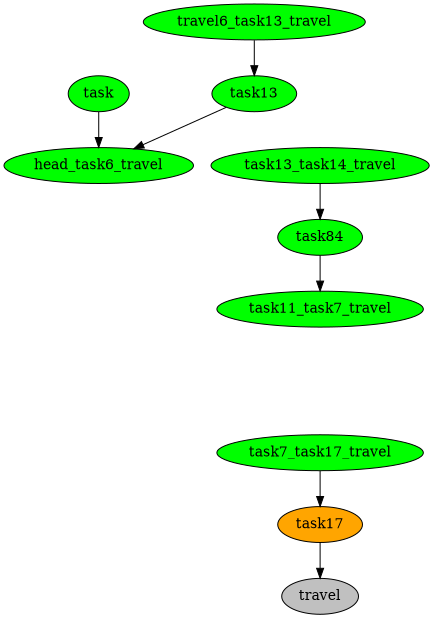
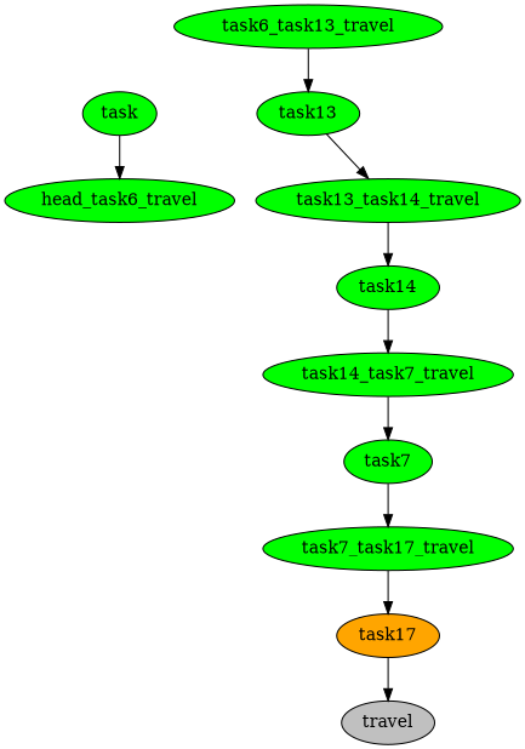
  digraph {
    node [fillcolor=green fontcolor=black style=filled]
    edge [color=black]
    n1 [label=task]
    n2 [label=head_task6_travel]
-   n3 [label=travel6_task13_travel]
+   n3 [label=task6_task13_travel]
    n4 [label=task13]
    n5 [label=task13_task14_travel]
-   n6 [label=task84]
-   n7 [label=task11_task7_travel]
+   n6 [label=task14]
+   n7 [label=task14_task7_travel]
+   n8 [label=task7]
    n9 [label=task7_task17_travel]
    n10 [fillcolor=orange label=task17]
    n11 [fillcolor=gray label=travel]
    n1 -> n2
    n3 -> n4
-   n4 -> n2
+   n4 -> n5
    n5 -> n6
    n6 -> n7
+   n7 -> n8
+   n8 -> n9
    n9 -> n10
    n10 -> n11
  }
